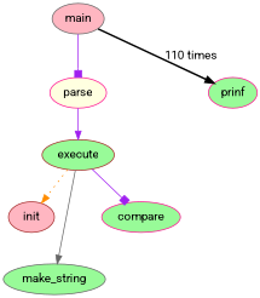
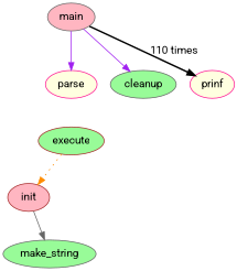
  digraph {
    fontname=Roboto
    node [color=gray40 fillcolor=palegreen fontname=Roboto style=filled]
    edge [arrowhead=normal color=purple fontname=Roboto]
    main [fillcolor=lightpink]
    parse [color=deeppink fillcolor=lightyellow]
-   prinf [color=deeppink]
+   cleanup
+   prinf [color=deeppink fillcolor=lightyellow]
    execute [color=brown]
    init [color=brown fillcolor=lightpink]
    make_string
-   compare [color=deeppink]
-   main -> parse [arrowhead=box weight=8]
+   main -> parse [weight=8]
+   main -> cleanup
    main -> prinf [color=black label="110 times" style=bold]
-   parse -> execute
    execute -> init [color=darkorange style=dotted]
-   execute -> compare [arrowhead=box]
-   execute -> make_string [color=gray40]
+   init -> make_string [color=gray40]
  }
